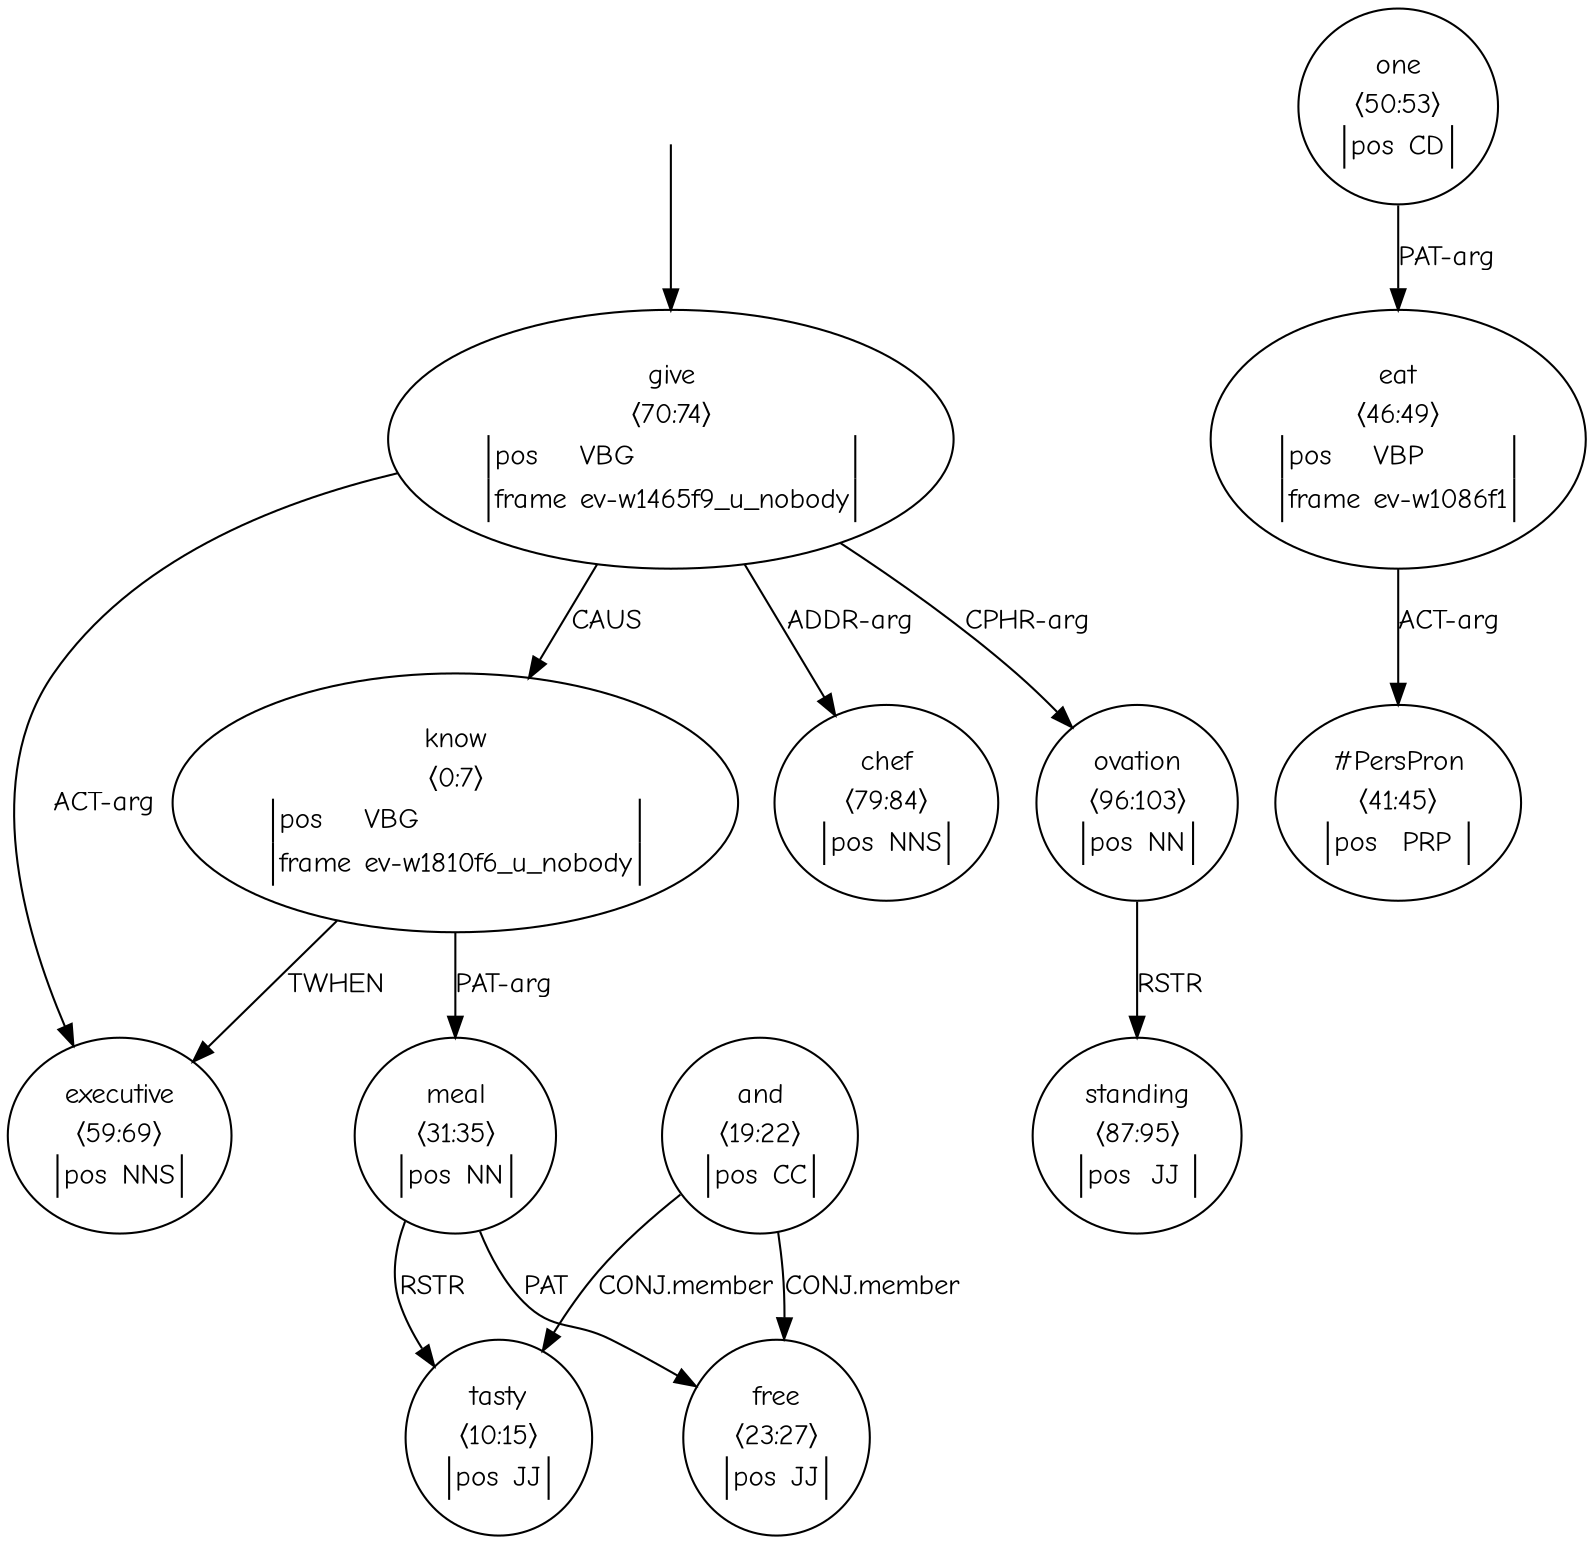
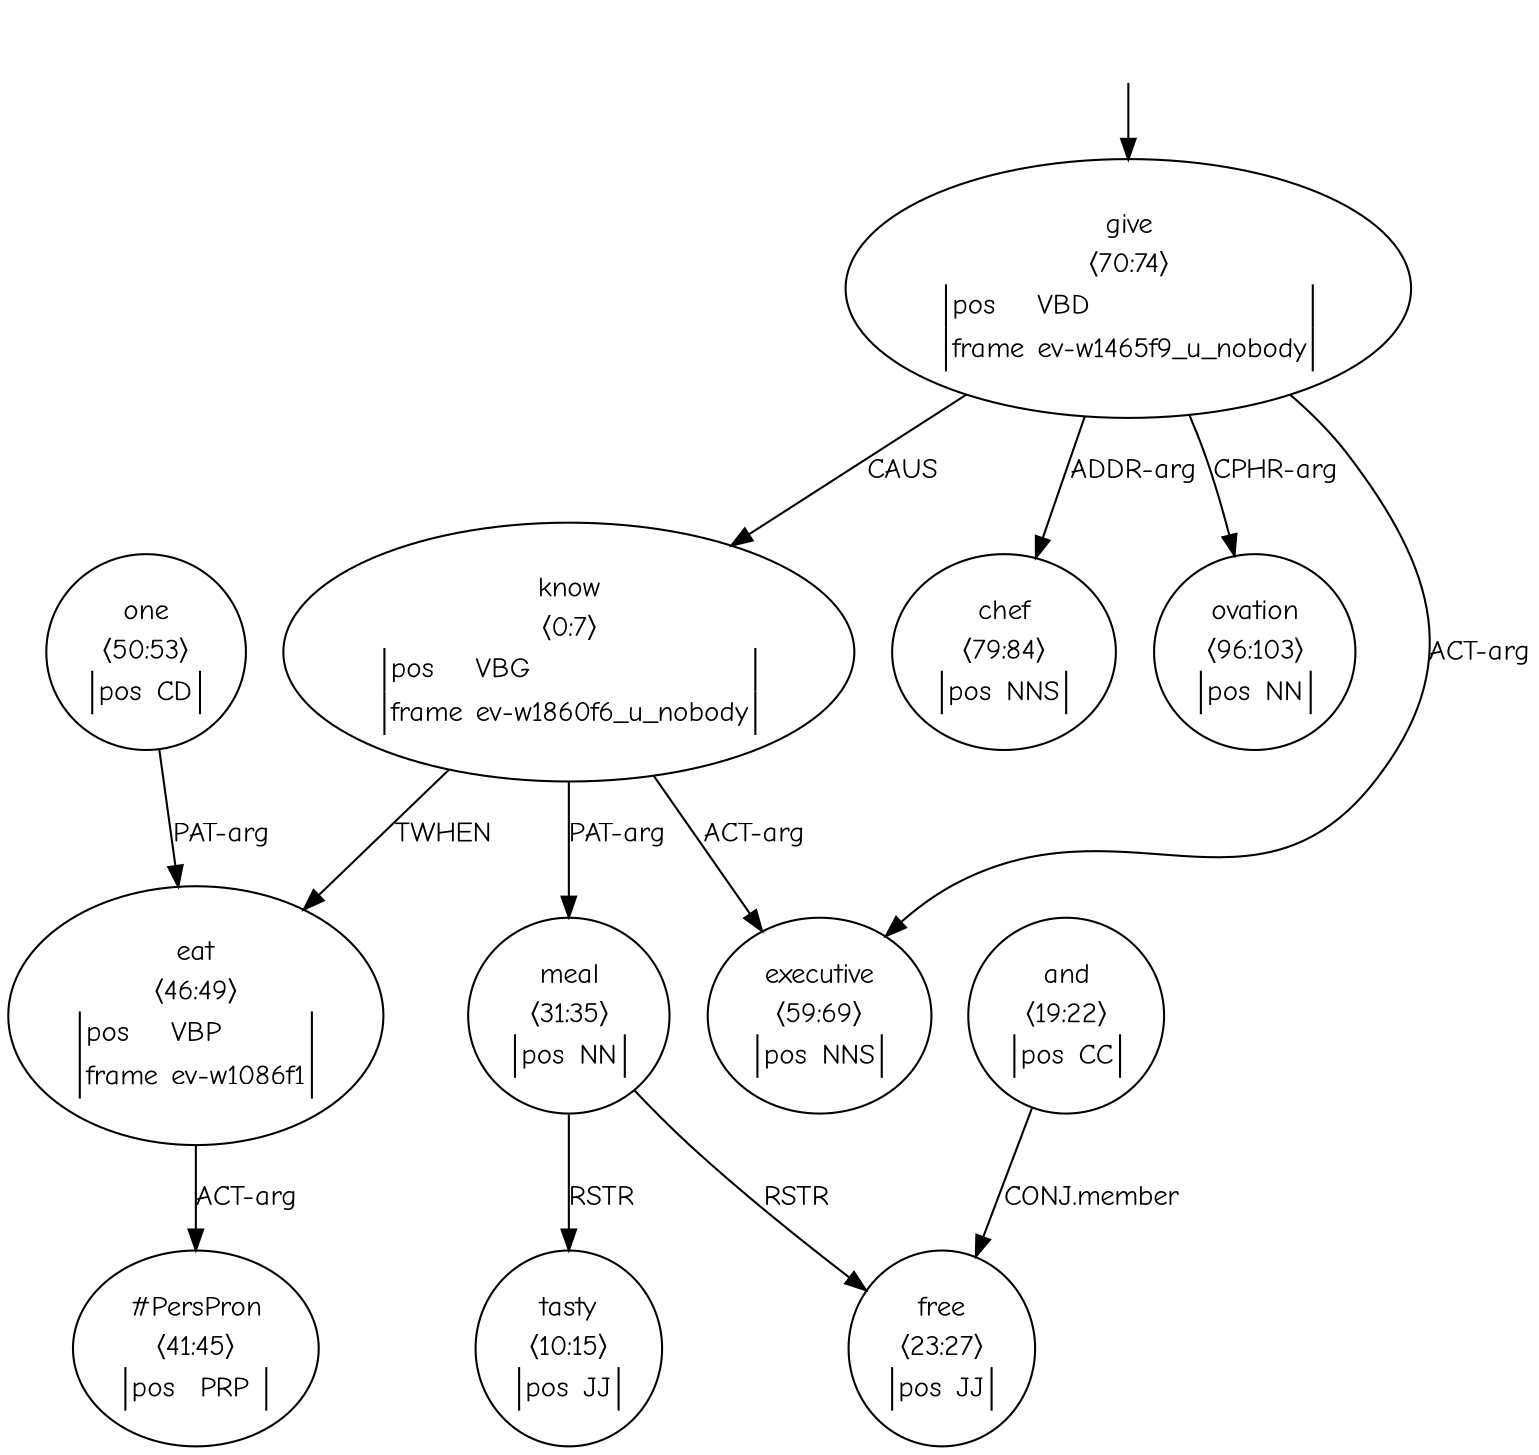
  digraph {
    fontname="Comic Neue"
    node [fontname="Comic Neue"]
    edge [fontname="Comic Neue"]
    top [style=invis]
-   n2 [label=<<table align="center" border="0" cellspacing="0"><tr><td colspan="2">give</td></tr><tr><td colspan="2">〈70:74〉</td></tr><tr><td sides="l" border="1" align="left">pos</td><td sides="r" border="1" align="left">VBG</td></tr><tr><td sides="l" border="1" align="left">frame</td><td sides="r" border="1" align="left">ev-w1465f9_u_nobody</td></tr></table>>]
-   n3 [label=<<table align="center" border="0" cellspacing="0"><tr><td colspan="2">know</td></tr><tr><td colspan="2">〈0:7〉</td></tr><tr><td sides="l" border="1" align="left">pos</td><td sides="r" border="1" align="left">VBG</td></tr><tr><td sides="l" border="1" align="left">frame</td><td sides="r" border="1" align="left">ev-w1810f6_u_nobody</td></tr></table>>]
+   n2 [label=<<table align="center" border="0" cellspacing="0"><tr><td colspan="2">give</td></tr><tr><td colspan="2">〈70:74〉</td></tr><tr><td sides="l" border="1" align="left">pos</td><td sides="r" border="1" align="left">VBD</td></tr><tr><td sides="l" border="1" align="left">frame</td><td sides="r" border="1" align="left">ev-w1465f9_u_nobody</td></tr></table>>]
+   n3 [label=<<table align="center" border="0" cellspacing="0"><tr><td colspan="2">know</td></tr><tr><td colspan="2">〈0:7〉</td></tr><tr><td sides="l" border="1" align="left">pos</td><td sides="r" border="1" align="left">VBG</td></tr><tr><td sides="l" border="1" align="left">frame</td><td sides="r" border="1" align="left">ev-w1860f6_u_nobody</td></tr></table>>]
    n4 [label=<<table align="center" border="0" cellspacing="0"><tr><td colspan="2">executive</td></tr><tr><td colspan="2">〈59:69〉</td></tr><tr><td sides="l" border="1" align="left">pos</td><td sides="r" border="1" align="left">NNS</td></tr></table>>]
    n5 [label=<<table align="center" border="0" cellspacing="0"><tr><td colspan="2">chef</td></tr><tr><td colspan="2">〈79:84〉</td></tr><tr><td sides="l" border="1" align="left">pos</td><td sides="r" border="1" align="left">NNS</td></tr></table>>]
    n6 [label=<<table align="center" border="0" cellspacing="0"><tr><td colspan="2">ovation</td></tr><tr><td colspan="2">〈96:103〉</td></tr><tr><td sides="l" border="1" align="left">pos</td><td sides="r" border="1" align="left">NN</td></tr></table>>]
    n7 [label=<<table align="center" border="0" cellspacing="0"><tr><td colspan="2">meal</td></tr><tr><td colspan="2">〈31:35〉</td></tr><tr><td sides="l" border="1" align="left">pos</td><td sides="r" border="1" align="left">NN</td></tr></table>>]
    n8 [label=<<table align="center" border="0" cellspacing="0"><tr><td colspan="2">eat</td></tr><tr><td colspan="2">〈46:49〉</td></tr><tr><td sides="l" border="1" align="left">pos</td><td sides="r" border="1" align="left">VBP</td></tr><tr><td sides="l" border="1" align="left">frame</td><td sides="r" border="1" align="left">ev-w1086f1</td></tr></table>>]
-   n9 [label=<<table align="center" border="0" cellspacing="0"><tr><td colspan="2">standing</td></tr><tr><td colspan="2">〈87:95〉</td></tr><tr><td sides="l" border="1" align="left">pos</td><td sides="r" border="1" align="left">JJ</td></tr></table>>]
    n10 [label=<<table align="center" border="0" cellspacing="0"><tr><td colspan="2">tasty</td></tr><tr><td colspan="2">〈10:15〉</td></tr><tr><td sides="l" border="1" align="left">pos</td><td sides="r" border="1" align="left">JJ</td></tr></table>>]
    n11 [label=<<table align="center" border="0" cellspacing="0"><tr><td colspan="2">free</td></tr><tr><td colspan="2">〈23:27〉</td></tr><tr><td sides="l" border="1" align="left">pos</td><td sides="r" border="1" align="left">JJ</td></tr></table>>]
    n12 [label=<<table align="center" border="0" cellspacing="0"><tr><td colspan="2">#PersPron</td></tr><tr><td colspan="2">〈41:45〉</td></tr><tr><td sides="l" border="1" align="left">pos</td><td sides="r" border="1" align="left">PRP</td></tr></table>>]
    n13 [label=<<table align="center" border="0" cellspacing="0"><tr><td colspan="2">and</td></tr><tr><td colspan="2">〈19:22〉</td></tr><tr><td sides="l" border="1" align="left">pos</td><td sides="r" border="1" align="left">CC</td></tr></table>>]
    n14 [label=<<table align="center" border="0" cellspacing="0"><tr><td colspan="2">one</td></tr><tr><td colspan="2">〈50:53〉</td></tr><tr><td sides="l" border="1" align="left">pos</td><td sides="r" border="1" align="left">CD</td></tr></table>>]
    top -> n2
    n2 -> n3 [label=CAUS]
    n2 -> n4 [label="ACT-arg"]
    n2 -> n5 [label="ADDR-arg"]
    n2 -> n6 [label="CPHR-arg"]
-   n3 -> n4 [label=TWHEN]
+   n3 -> n4 [label="ACT-arg"]
    n3 -> n7 [label="PAT-arg"]
-   n6 -> n9 [label=RSTR]
+   n3 -> n8 [label=TWHEN]
    n7 -> n10 [label=RSTR]
-   n7 -> n11 [label=PAT]
+   n7 -> n11 [label=RSTR]
    n8 -> n12 [label="ACT-arg"]
-   n13 -> n10 [label="CONJ.member"]
    n13 -> n11 [label="CONJ.member"]
    n14 -> n8 [label="PAT-arg"]
  }
